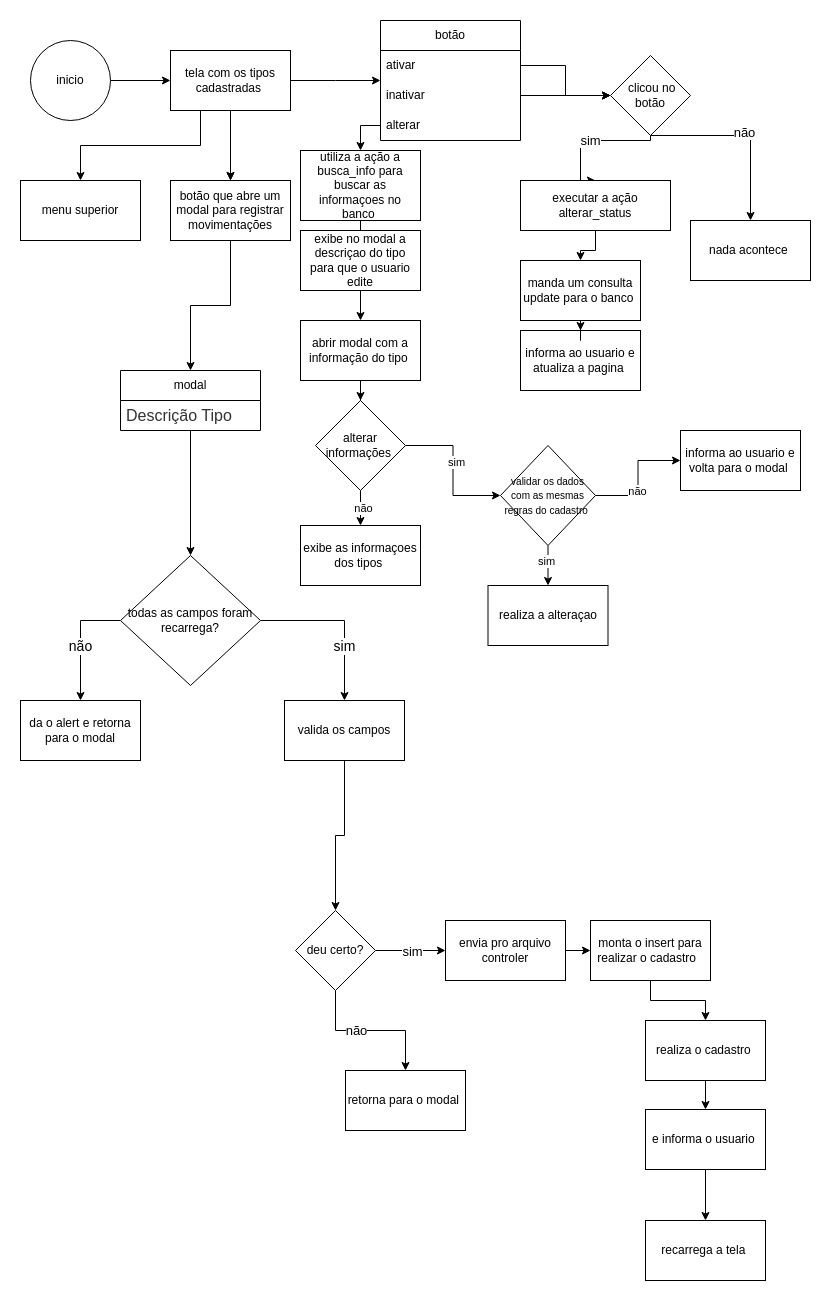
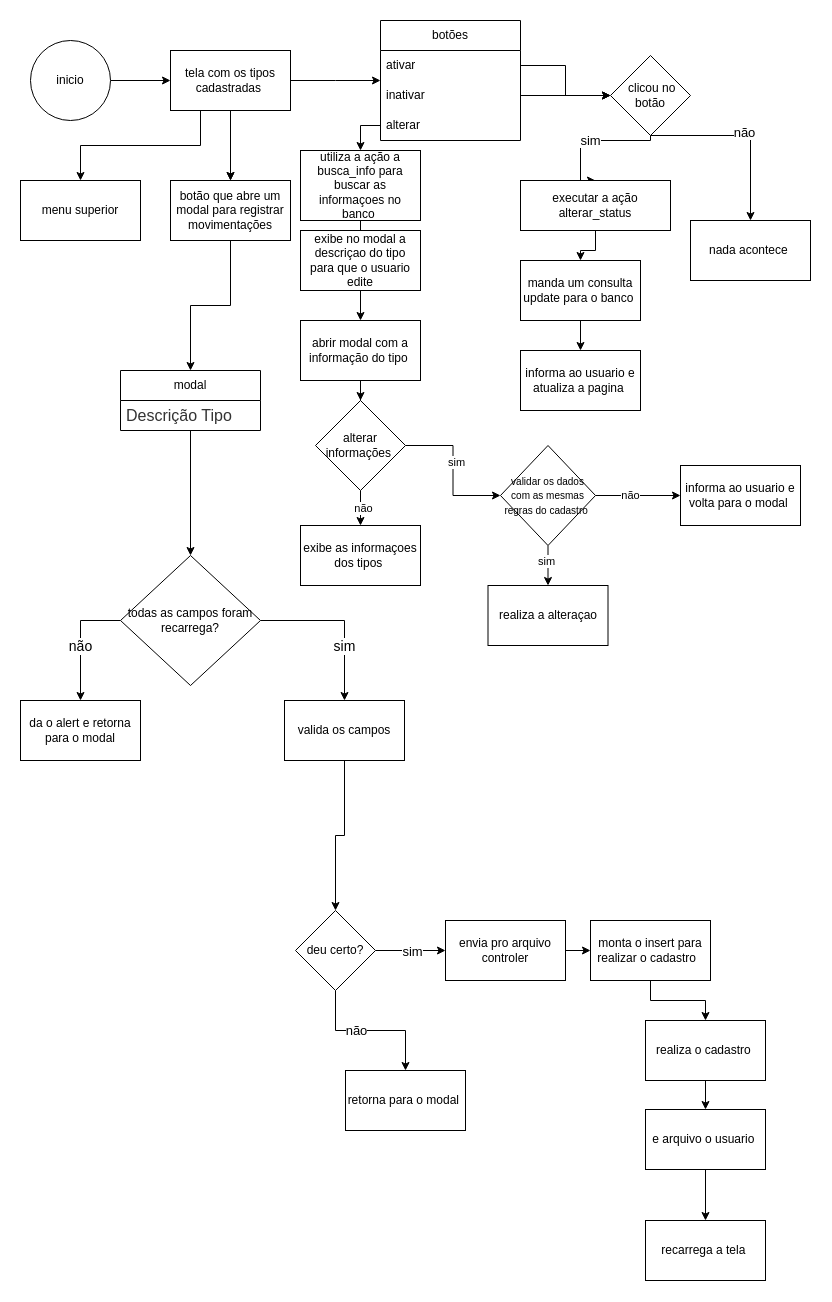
  <mxCell id="0" />
  <mxCell id="1" parent="0" />
  <mxCell id="2" value="" style="edgeStyle=orthogonalEdgeStyle;rounded=0;orthogonalLoop=1;jettySize=auto;html=1;" parent="1" source="3" target="8" edge="1"><mxGeometry relative="1" as="geometry" /></mxCell>
  <mxCell id="3" value="inicio" style="ellipse;whiteSpace=wrap;html=1;" parent="1" vertex="1"><mxGeometry x="30" y="40" width="80" height="80" as="geometry" /></mxCell>
  <mxCell id="4" style="edgeStyle=orthogonalEdgeStyle;rounded=0;orthogonalLoop=1;jettySize=auto;html=1;" parent="1" source="8" edge="1"><mxGeometry relative="1" as="geometry"><mxPoint x="380" y="80" as="targetPoint" /></mxGeometry></mxCell>
  <mxCell id="5" value="" style="edgeStyle=orthogonalEdgeStyle;rounded=0;orthogonalLoop=1;jettySize=auto;html=1;" parent="1" source="8" target="39" edge="1"><mxGeometry relative="1" as="geometry" /></mxCell>
  <mxCell id="6" value="" style="edgeStyle=orthogonalEdgeStyle;rounded=0;orthogonalLoop=1;jettySize=auto;html=1;" parent="1" source="8" target="39" edge="1"><mxGeometry relative="1" as="geometry" /></mxCell>
  <mxCell id="7" style="edgeStyle=orthogonalEdgeStyle;rounded=0;orthogonalLoop=1;jettySize=auto;html=1;exitX=0.25;exitY=1;exitDx=0;exitDy=0;" parent="1" source="8" target="40" edge="1"><mxGeometry relative="1" as="geometry"><mxPoint x="80" y="170" as="targetPoint" /></mxGeometry></mxCell>
  <mxCell id="8" value="tela com os tipos cadastradas&amp;nbsp;" style="whiteSpace=wrap;html=1;" parent="1" vertex="1"><mxGeometry x="170" y="50" width="120" height="60" as="geometry" /></mxCell>
- <mxCell id="9" value="botão" style="swimlane;fontStyle=0;childLayout=stackLayout;horizontal=1;startSize=30;horizontalStack=0;resizeParent=1;resizeParentMax=0;resizeLast=0;collapsible=1;marginBottom=0;whiteSpace=wrap;html=1;" parent="1" vertex="1"><mxGeometry x="380" y="20" width="140" height="120" as="geometry" /></mxCell>
+ <mxCell id="9" value="botões" style="swimlane;fontStyle=0;childLayout=stackLayout;horizontal=1;startSize=30;horizontalStack=0;resizeParent=1;resizeParentMax=0;resizeLast=0;collapsible=1;marginBottom=0;whiteSpace=wrap;html=1;" parent="1" vertex="1"><mxGeometry x="380" y="20" width="140" height="120" as="geometry" /></mxCell>
  <mxCell id="10" value="ativar" style="text;strokeColor=none;fillColor=none;align=left;verticalAlign=middle;spacingLeft=4;spacingRight=4;overflow=hidden;points=[[0,0.5],[1,0.5]];portConstraint=eastwest;rotatable=0;whiteSpace=wrap;html=1;" parent="9" vertex="1"><mxGeometry y="30" width="140" height="30" as="geometry" /></mxCell>
  <mxCell id="11" style="edgeStyle=orthogonalEdgeStyle;rounded=0;orthogonalLoop=1;jettySize=auto;html=1;" parent="9" edge="1"><mxGeometry relative="1" as="geometry"><mxPoint x="230" y="75" as="targetPoint" /><mxPoint x="140" y="75" as="sourcePoint" /></mxGeometry></mxCell>
  <mxCell id="12" value="inativar" style="text;strokeColor=none;fillColor=none;align=left;verticalAlign=middle;spacingLeft=4;spacingRight=4;overflow=hidden;points=[[0,0.5],[1,0.5]];portConstraint=eastwest;rotatable=0;whiteSpace=wrap;html=1;" parent="9" vertex="1"><mxGeometry y="60" width="140" height="30" as="geometry" /></mxCell>
  <mxCell id="13" value="alterar" style="text;strokeColor=none;fillColor=none;align=left;verticalAlign=middle;spacingLeft=4;spacingRight=4;overflow=hidden;points=[[0,0.5],[1,0.5]];portConstraint=eastwest;rotatable=0;whiteSpace=wrap;html=1;" parent="9" vertex="1"><mxGeometry y="90" width="140" height="30" as="geometry" /></mxCell>
  <mxCell id="14" value="&lt;font style=&quot;font-size: 13px;&quot;&gt;sim&lt;/font&gt;" style="edgeStyle=orthogonalEdgeStyle;rounded=0;orthogonalLoop=1;jettySize=auto;html=1;entryX=0.5;entryY=0;entryDx=0;entryDy=0;" parent="1" source="17" target="71" edge="1"><mxGeometry relative="1" as="geometry"><mxPoint x="580" y="270" as="targetPoint" /><Array as="points"><mxPoint x="650" y="140" /><mxPoint x="580" y="140" /></Array></mxGeometry></mxCell>
  <mxCell id="15" style="edgeStyle=orthogonalEdgeStyle;rounded=0;orthogonalLoop=1;jettySize=auto;html=1;entryX=0.5;entryY=0;entryDx=0;entryDy=0;exitX=0.5;exitY=1;exitDx=0;exitDy=0;" parent="1" source="17" target="20" edge="1"><mxGeometry relative="1" as="geometry"><mxPoint x="710" y="110" as="sourcePoint" /><mxPoint x="810" y="195" as="targetPoint" /><Array as="points"><mxPoint x="740" y="135" /><mxPoint x="740" y="130" /><mxPoint x="750" y="130" /></Array></mxGeometry></mxCell>
  <mxCell id="16" value="&lt;font style=&quot;font-size: 13px;&quot;&gt;não&lt;/font&gt;" style="edgeLabel;html=1;align=center;verticalAlign=middle;resizable=0;points=[];" parent="15" vertex="1" connectable="0"><mxGeometry x="0.007" y="-1" relative="1" as="geometry"><mxPoint as="offset" /></mxGeometry></mxCell>
  <mxCell id="17" value="&amp;nbsp;clicou no botão" style="rhombus;whiteSpace=wrap;html=1;" parent="1" vertex="1"><mxGeometry x="610" y="55" width="80" height="80" as="geometry" /></mxCell>
  <mxCell id="18" style="edgeStyle=orthogonalEdgeStyle;rounded=0;orthogonalLoop=1;jettySize=auto;html=1;entryX=0;entryY=0.5;entryDx=0;entryDy=0;" parent="1" source="10" target="17" edge="1"><mxGeometry relative="1" as="geometry" /></mxCell>
  <mxCell id="19" style="edgeStyle=orthogonalEdgeStyle;rounded=0;orthogonalLoop=1;jettySize=auto;html=1;entryX=0;entryY=0.5;entryDx=0;entryDy=0;" parent="1" source="12" target="17" edge="1"><mxGeometry relative="1" as="geometry" /></mxCell>
  <mxCell id="20" value="nada acontece&amp;nbsp;" style="rounded=0;whiteSpace=wrap;html=1;" parent="1" vertex="1"><mxGeometry x="690" y="220" width="120" height="60" as="geometry" /></mxCell>
  <mxCell id="21" value="" style="edgeStyle=orthogonalEdgeStyle;rounded=0;orthogonalLoop=1;jettySize=auto;html=1;" parent="1" source="22" target="28" edge="1"><mxGeometry relative="1" as="geometry" /></mxCell>
  <mxCell id="22" value="abrir modal com a informação do tipo&amp;nbsp;" style="rounded=0;whiteSpace=wrap;html=1;" parent="1" vertex="1"><mxGeometry x="300" y="320" width="120" height="60" as="geometry" /></mxCell>
  <mxCell id="23" style="edgeStyle=orthogonalEdgeStyle;rounded=0;orthogonalLoop=1;jettySize=auto;html=1;" parent="1" source="68" target="22" edge="1"><mxGeometry relative="1" as="geometry"><mxPoint x="390" y="250" as="targetPoint" /></mxGeometry></mxCell>
  <mxCell id="24" value="" style="edgeStyle=orthogonalEdgeStyle;rounded=0;orthogonalLoop=1;jettySize=auto;html=1;" parent="1" source="28" target="33" edge="1"><mxGeometry relative="1" as="geometry" /></mxCell>
  <mxCell id="25" value="sim" style="edgeLabel;html=1;align=center;verticalAlign=middle;resizable=0;points=[];" parent="24" vertex="1" connectable="0"><mxGeometry x="-0.118" y="3" relative="1" as="geometry"><mxPoint as="offset" /></mxGeometry></mxCell>
  <mxCell id="26" value="" style="edgeStyle=orthogonalEdgeStyle;rounded=0;orthogonalLoop=1;jettySize=auto;html=1;" parent="1" source="28" target="35" edge="1"><mxGeometry relative="1" as="geometry" /></mxCell>
  <mxCell id="27" value="não" style="edgeLabel;html=1;align=center;verticalAlign=middle;resizable=0;points=[];" parent="26" vertex="1" connectable="0"><mxGeometry x="-0.233" y="2" relative="1" as="geometry"><mxPoint as="offset" /></mxGeometry></mxCell>
  <mxCell id="28" value="alterar informações&amp;nbsp;" style="rhombus;whiteSpace=wrap;html=1;rounded=0;" parent="1" vertex="1"><mxGeometry x="315" y="400" width="90" height="90" as="geometry" /></mxCell>
  <mxCell id="29" value="" style="edgeStyle=orthogonalEdgeStyle;rounded=0;orthogonalLoop=1;jettySize=auto;html=1;" parent="1" source="33" target="34" edge="1"><mxGeometry relative="1" as="geometry" /></mxCell>
  <mxCell id="30" value="não" style="edgeLabel;html=1;align=center;verticalAlign=middle;resizable=0;points=[];" parent="29" vertex="1" connectable="0"><mxGeometry x="-0.21" y="1" relative="1" as="geometry"><mxPoint as="offset" /></mxGeometry></mxCell>
  <mxCell id="31" value="" style="edgeStyle=orthogonalEdgeStyle;rounded=0;orthogonalLoop=1;jettySize=auto;html=1;" parent="1" source="33" target="37" edge="1"><mxGeometry relative="1" as="geometry" /></mxCell>
  <mxCell id="32" value="sim" style="edgeLabel;html=1;align=center;verticalAlign=middle;resizable=0;points=[];" parent="31" vertex="1" connectable="0"><mxGeometry x="-0.25" y="-2" relative="1" as="geometry"><mxPoint as="offset" /></mxGeometry></mxCell>
  <mxCell id="33" value="&lt;font style=&quot;font-size: 10px;&quot;&gt;validar os dados com as mesmas regras do cadastro&amp;nbsp;&lt;/font&gt;" style="rhombus;whiteSpace=wrap;html=1;rounded=0;" parent="1" vertex="1"><mxGeometry x="500" y="445" width="95" height="100" as="geometry" /></mxCell>
- <mxCell id="34" value="informa ao usuario e volta para o modal&amp;nbsp;" style="whiteSpace=wrap;html=1;rounded=0;" parent="1" vertex="1"><mxGeometry x="680" y="430" width="120" height="60" as="geometry" /></mxCell>
+ <mxCell id="34" value="informa ao usuario e volta para o modal&amp;nbsp;" style="whiteSpace=wrap;html=1;rounded=0;" parent="1" vertex="1"><mxGeometry x="680" y="465" width="120" height="60" as="geometry" /></mxCell>
  <mxCell id="35" value="exibe as informaçoes dos tipos&amp;nbsp;" style="whiteSpace=wrap;html=1;rounded=0;" parent="1" vertex="1"><mxGeometry x="300" y="525" width="120" height="60" as="geometry" /></mxCell>
- <mxCell id="36" value="informa ao usuario e atualiza a pagina&amp;nbsp;" style="rounded=0;whiteSpace=wrap;html=1;" parent="1" vertex="1"><mxGeometry x="520" y="330" width="120" height="60" as="geometry" /></mxCell>
+ <mxCell id="36" value="informa ao usuario e atualiza a pagina&amp;nbsp;" style="rounded=0;whiteSpace=wrap;html=1;" parent="1" vertex="1"><mxGeometry x="520" y="350" width="120" height="60" as="geometry" /></mxCell>
  <mxCell id="37" value="realiza a alteraçao" style="whiteSpace=wrap;html=1;rounded=0;" parent="1" vertex="1"><mxGeometry x="487.5" y="585" width="120" height="60" as="geometry" /></mxCell>
  <mxCell id="38" style="edgeStyle=orthogonalEdgeStyle;rounded=0;orthogonalLoop=1;jettySize=auto;html=1;entryX=0.5;entryY=0;entryDx=0;entryDy=0;" parent="1" source="39" target="42" edge="1"><mxGeometry relative="1" as="geometry" /></mxCell>
  <mxCell id="39" value="botão que abre um modal para registrar movimentações" style="whiteSpace=wrap;html=1;" parent="1" vertex="1"><mxGeometry x="170" y="180" width="120" height="60" as="geometry" /></mxCell>
  <mxCell id="40" value="menu superior" style="rounded=0;whiteSpace=wrap;html=1;" parent="1" vertex="1"><mxGeometry x="20" y="180" width="120" height="60" as="geometry" /></mxCell>
  <mxCell id="41" value="" style="edgeStyle=orthogonalEdgeStyle;rounded=0;orthogonalLoop=1;jettySize=auto;html=1;" parent="1" source="42" target="48" edge="1"><mxGeometry relative="1" as="geometry" /></mxCell>
  <mxCell id="42" value="modal" style="swimlane;fontStyle=0;childLayout=stackLayout;horizontal=1;startSize=30;horizontalStack=0;resizeParent=1;resizeParentMax=0;resizeLast=0;collapsible=1;marginBottom=0;whiteSpace=wrap;html=1;" parent="1" vertex="1"><mxGeometry x="120" y="370" width="140" height="60" as="geometry" /></mxCell>
  <mxCell id="43" value="&lt;span style=&quot;color: rgb(51, 51, 51); font-family: Arial, sans-serif; font-size: 16px; background-color: rgb(255, 255, 255);&quot;&gt;Descrição Tipo&lt;/span&gt;" style="text;strokeColor=none;fillColor=none;align=left;verticalAlign=middle;spacingLeft=4;spacingRight=4;overflow=hidden;points=[[0,0.5],[1,0.5]];portConstraint=eastwest;rotatable=0;whiteSpace=wrap;html=1;" parent="42" vertex="1"><mxGeometry y="30" width="140" height="30" as="geometry" /></mxCell>
  <mxCell id="44" style="edgeStyle=orthogonalEdgeStyle;rounded=0;orthogonalLoop=1;jettySize=auto;html=1;entryX=0.5;entryY=0;entryDx=0;entryDy=0;" parent="1" source="48" target="51" edge="1"><mxGeometry relative="1" as="geometry"><mxPoint x="340" y="700" as="targetPoint" /></mxGeometry></mxCell>
  <mxCell id="45" value="&lt;font style=&quot;font-size: 14px;&quot;&gt;sim&lt;/font&gt;" style="edgeLabel;html=1;align=center;verticalAlign=middle;resizable=0;points=[];" parent="44" vertex="1" connectable="0"><mxGeometry x="-0.177" y="1" relative="1" as="geometry"><mxPoint x="16" y="26" as="offset" /></mxGeometry></mxCell>
  <mxCell id="46" style="edgeStyle=orthogonalEdgeStyle;rounded=0;orthogonalLoop=1;jettySize=auto;html=1;entryX=0.5;entryY=0;entryDx=0;entryDy=0;" parent="1" source="48" target="49" edge="1"><mxGeometry relative="1" as="geometry"><mxPoint x="80" y="695" as="targetPoint" /><Array as="points"><mxPoint x="80" y="620" /></Array></mxGeometry></mxCell>
  <mxCell id="47" value="&lt;font style=&quot;font-size: 14px;&quot;&gt;não&lt;/font&gt;" style="edgeLabel;html=1;align=center;verticalAlign=middle;resizable=0;points=[];" parent="46" vertex="1" connectable="0"><mxGeometry x="-0.652" relative="1" as="geometry"><mxPoint x="-20" y="25" as="offset" /></mxGeometry></mxCell>
  <mxCell id="48" value="todas as campos foram recarrega?" style="rhombus;whiteSpace=wrap;html=1;fontStyle=0;startSize=30;" parent="1" vertex="1"><mxGeometry x="120" y="555" width="140" height="130" as="geometry" /></mxCell>
  <mxCell id="49" value="da o alert e retorna para o modal" style="rounded=0;whiteSpace=wrap;html=1;" parent="1" vertex="1"><mxGeometry x="20" y="700" width="120" height="60" as="geometry" /></mxCell>
  <mxCell id="50" value="" style="edgeStyle=orthogonalEdgeStyle;rounded=0;orthogonalLoop=1;jettySize=auto;html=1;" parent="1" source="51" target="56" edge="1"><mxGeometry relative="1" as="geometry" /></mxCell>
  <mxCell id="51" value="valida os campos" style="rounded=0;whiteSpace=wrap;html=1;" parent="1" vertex="1"><mxGeometry x="284" y="700" width="120" height="60" as="geometry" /></mxCell>
  <mxCell id="52" style="edgeStyle=orthogonalEdgeStyle;rounded=0;orthogonalLoop=1;jettySize=auto;html=1;" parent="1" source="56" target="58" edge="1"><mxGeometry relative="1" as="geometry"><mxPoint x="445" y="950" as="targetPoint" /></mxGeometry></mxCell>
  <mxCell id="53" value="&lt;font style=&quot;font-size: 13px;&quot;&gt;sim&lt;/font&gt;" style="edgeLabel;html=1;align=center;verticalAlign=middle;resizable=0;points=[];" parent="52" vertex="1" connectable="0"><mxGeometry x="0.029" y="-3" relative="1" as="geometry"><mxPoint y="-3" as="offset" /></mxGeometry></mxCell>
  <mxCell id="54" value="" style="edgeStyle=orthogonalEdgeStyle;rounded=0;orthogonalLoop=1;jettySize=auto;html=1;" parent="1" source="56" target="59" edge="1"><mxGeometry relative="1" as="geometry" /></mxCell>
  <mxCell id="55" value="&lt;font style=&quot;font-size: 13px;&quot;&gt;não&lt;/font&gt;" style="edgeLabel;html=1;align=center;verticalAlign=middle;resizable=0;points=[];" parent="54" vertex="1" connectable="0"><mxGeometry x="-0.2" y="1" relative="1" as="geometry"><mxPoint as="offset" /></mxGeometry></mxCell>
  <mxCell id="56" value="deu certo?" style="rhombus;whiteSpace=wrap;html=1;rounded=0;" parent="1" vertex="1"><mxGeometry x="295" y="910" width="80" height="80" as="geometry" /></mxCell>
  <mxCell id="57" value="" style="edgeStyle=orthogonalEdgeStyle;rounded=0;orthogonalLoop=1;jettySize=auto;html=1;" parent="1" source="58" target="61" edge="1"><mxGeometry relative="1" as="geometry" /></mxCell>
  <mxCell id="58" value="envia pro arquivo controler" style="rounded=0;whiteSpace=wrap;html=1;" parent="1" vertex="1"><mxGeometry x="445" y="920" width="120" height="60" as="geometry" /></mxCell>
  <mxCell id="59" value="retorna para o modal&amp;nbsp;" style="whiteSpace=wrap;html=1;rounded=0;" parent="1" vertex="1"><mxGeometry x="345" y="1070" width="120" height="60" as="geometry" /></mxCell>
  <mxCell id="60" value="" style="edgeStyle=orthogonalEdgeStyle;rounded=0;orthogonalLoop=1;jettySize=auto;html=1;" parent="1" source="61" target="63" edge="1"><mxGeometry relative="1" as="geometry" /></mxCell>
  <mxCell id="61" value="monta o insert para realizar o cadastro&amp;nbsp;&amp;nbsp;" style="rounded=0;whiteSpace=wrap;html=1;" parent="1" vertex="1"><mxGeometry x="590" y="920" width="120" height="60" as="geometry" /></mxCell>
  <mxCell id="62" value="" style="edgeStyle=orthogonalEdgeStyle;rounded=0;orthogonalLoop=1;jettySize=auto;html=1;" parent="1" source="63" target="65" edge="1"><mxGeometry relative="1" as="geometry" /></mxCell>
  <mxCell id="63" value="realiza o cadastro&amp;nbsp;" style="rounded=0;whiteSpace=wrap;html=1;" parent="1" vertex="1"><mxGeometry x="645" y="1020" width="120" height="60" as="geometry" /></mxCell>
  <mxCell id="64" value="" style="edgeStyle=orthogonalEdgeStyle;rounded=0;orthogonalLoop=1;jettySize=auto;html=1;" parent="1" source="65" target="66" edge="1"><mxGeometry relative="1" as="geometry"><mxPoint x="587.5" y="1110" as="targetPoint" /></mxGeometry></mxCell>
- <mxCell id="65" value="e informa o usuario&amp;nbsp;" style="rounded=0;whiteSpace=wrap;html=1;" parent="1" vertex="1"><mxGeometry x="645" y="1109" width="120" height="60" as="geometry" /></mxCell>
+ <mxCell id="65" value="e arquivo o usuario&amp;nbsp;" style="rounded=0;whiteSpace=wrap;html=1;" parent="1" vertex="1"><mxGeometry x="645" y="1109" width="120" height="60" as="geometry" /></mxCell>
  <mxCell id="66" value="recarrega a tela&amp;nbsp;" style="rounded=0;whiteSpace=wrap;html=1;" parent="1" vertex="1"><mxGeometry x="645" y="1220" width="120" height="60" as="geometry" /></mxCell>
  <mxCell id="67" value="" style="edgeStyle=orthogonalEdgeStyle;rounded=0;orthogonalLoop=1;jettySize=auto;html=1;" parent="1" source="13" target="68" edge="1"><mxGeometry relative="1" as="geometry"><mxPoint x="360" y="270" as="targetPoint" /><mxPoint x="380" y="125" as="sourcePoint" /></mxGeometry></mxCell>
  <mxCell id="68" value="utiliza a ação a busca_info para buscar as informaçoes no banco&amp;nbsp;" style="rounded=0;whiteSpace=wrap;html=1;" parent="1" vertex="1"><mxGeometry x="300" y="150" width="120" height="70" as="geometry" /></mxCell>
  <mxCell id="69" value="exibe no modal a descriçao do tipo para que o usuario edite" style="rounded=0;whiteSpace=wrap;html=1;" parent="1" vertex="1"><mxGeometry x="300" y="230" width="120" height="60" as="geometry" /></mxCell>
  <mxCell id="70" style="edgeStyle=orthogonalEdgeStyle;rounded=0;orthogonalLoop=1;jettySize=auto;html=1;entryX=0.5;entryY=0;entryDx=0;entryDy=0;" edge="1" parent="1" source="71" target="73"><mxGeometry relative="1" as="geometry" /></mxCell>
  <mxCell id="71" value="executar a ação &lt;font style=&quot;color: rgb(0, 0, 0);&quot;&gt;alterar_status&lt;/font&gt;" style="whiteSpace=wrap;html=1;" vertex="1" parent="1"><mxGeometry x="520" y="180" width="150" height="50" as="geometry" /></mxCell>
  <mxCell id="72" style="edgeStyle=orthogonalEdgeStyle;rounded=0;orthogonalLoop=1;jettySize=auto;html=1;entryX=0.5;entryY=0;entryDx=0;entryDy=0;" edge="1" parent="1" source="73" target="36"><mxGeometry relative="1" as="geometry" /></mxCell>
  <mxCell id="73" value="manda um consulta update para o banco&amp;nbsp;" style="whiteSpace=wrap;html=1;" vertex="1" parent="1"><mxGeometry x="520" y="260" width="120" height="60" as="geometry" /></mxCell>
